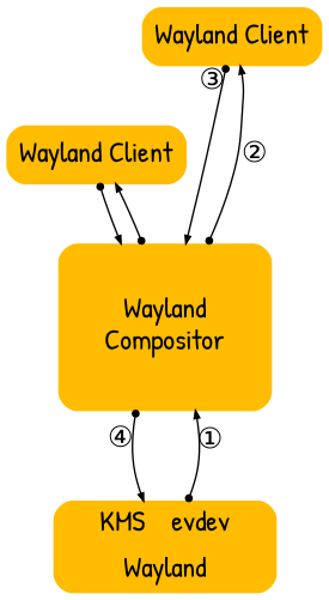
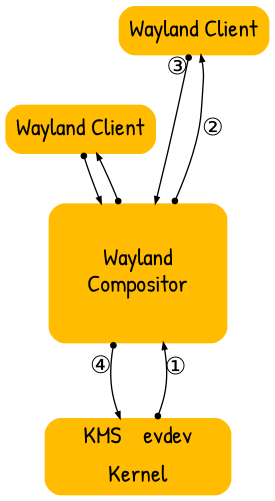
  digraph {
    fontname="Patrick Hand"
    node [color=none fillcolor="#ffbc00" fontname="Patrick Hand" fontsize=18 shape=Mrecord style=filled]
    edge [arrowsize=.5 arrowtail=dot dir=both fontname="Patrick Hand" fontsize=18]
    n1 [label="Wayland Client"]
    n2 [label="Wayland Client"]
    n3 [label="|{|Wayland\nCompositor|}|"]
-   n4 [label="|{{KMS|evdev}|Wayland}|"]
+   n4 [label="|{{KMS|evdev}|Kernel}|"]
    n1 -> n2 [style=invis]
    n1 -> n3 [labeldistance=2.5 taillabel="③"]
    n2 -> n3
    n3 -> n1 [label="②"]
    n3 -> n2
    n3 -> n4 [xlabel="④"]
    n3 -> n4 [label="    " style=invis]
    n4 -> n3 [xlabel="①"]
  }
